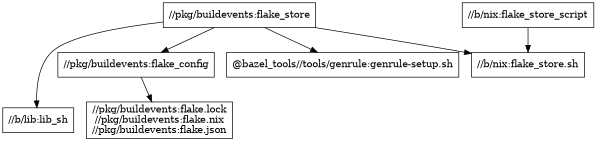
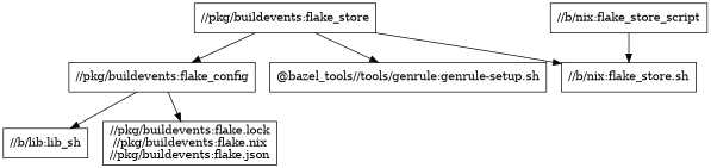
  digraph {
    node [shape=box]
    "//pkg/buildevents:flake_store"
    "//pkg/buildevents:flake_config"
    "//b/lib:lib_sh"
    "@bazel_tools//tools/genrule:genrule-setup.sh"
    "//b/nix:flake_store.sh"
    "//pkg/buildevents:flake.lock\n//pkg/buildevents:flake.nix\n//pkg/buildevents:flake.json"
    "//b/nix:flake_store_script"
    "//pkg/buildevents:flake_store" -> "//pkg/buildevents:flake_config"
-   "//pkg/buildevents:flake_store" -> "//b/lib:lib_sh"
+   "//pkg/buildevents:flake_config" -> "//b/lib:lib_sh"
    "//pkg/buildevents:flake_store" -> "@bazel_tools//tools/genrule:genrule-setup.sh"
    "//pkg/buildevents:flake_store" -> "//b/nix:flake_store.sh"
    "//pkg/buildevents:flake_config" -> "//pkg/buildevents:flake.lock\n//pkg/buildevents:flake.nix\n//pkg/buildevents:flake.json"
    "//b/nix:flake_store_script" -> "//b/nix:flake_store.sh"
  }
